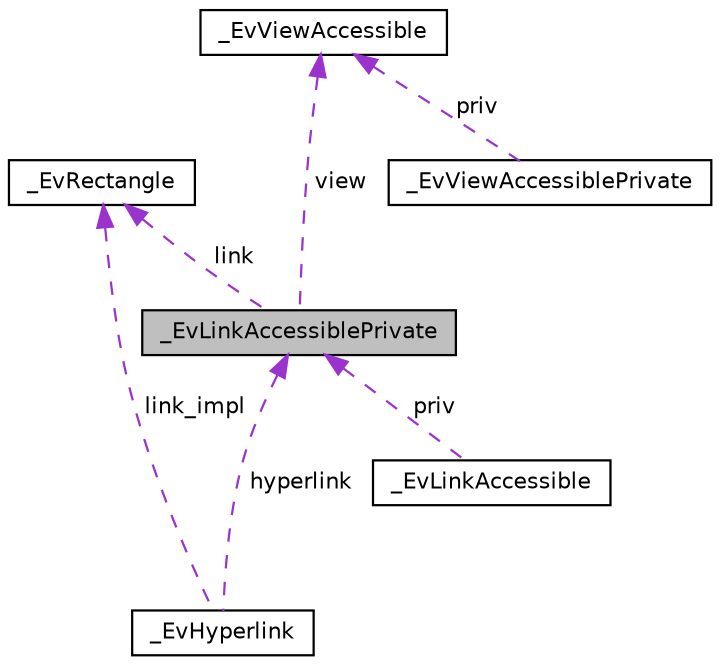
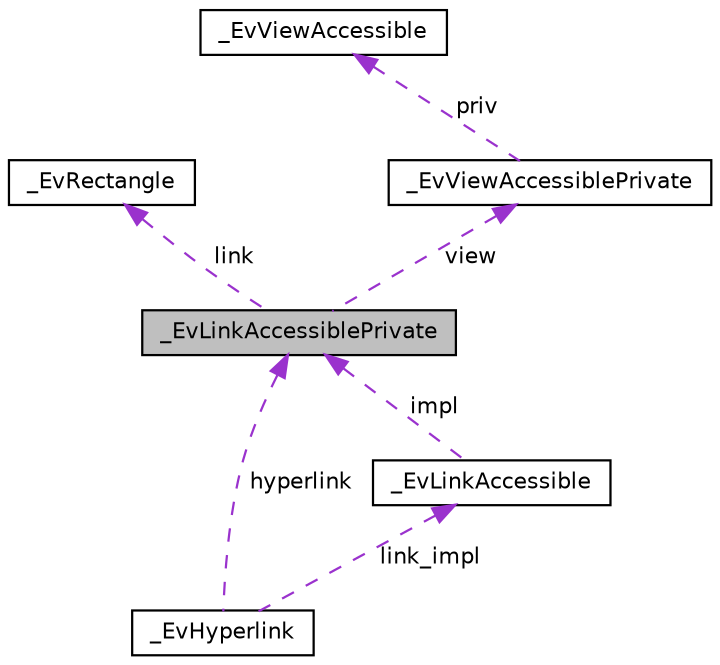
  digraph {
    node [color=black fillcolor=white fontname=Helvetica fontsize=10 shape=record style=filled]
    edge [color=darkorchid3 dir=back fontname=Helvetica fontsize=10 labelfontname=Helvetica labelfontsize=10 style=dashed]
    n1 [fillcolor=grey75 fontcolor=black height=0.2 label=_EvLinkAccessiblePrivate width=0.4]
    n2 [height=0.2 label=_EvLinkAccessible width=0.4]
    n3 [height=0.2 label=_EvHyperlink width=0.4]
    n4 [height=0.2 label=_EvRectangle width=0.4]
    n5 [height=0.2 label=_EvViewAccessible width=0.4]
    n6 [height=0.2 label=_EvViewAccessiblePrivate width=0.4]
-   n1 -> n2 [label=" priv"]
+   n1 -> n2 [label=" impl"]
    n1 -> n3 [label=" hyperlink"]
-   n4 -> n3 [label=" link_impl"]
+   n2 -> n3 [label=" link_impl"]
    n4 -> n1 [label=" link"]
-   n5 -> n1 [label=" view"]
+   n6 -> n1 [label=" view"]
    n5 -> n6 [label=" priv"]
  }
